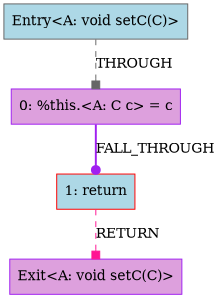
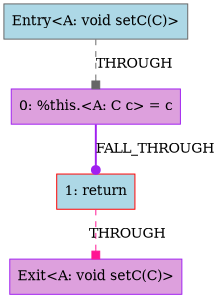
  digraph {
    node [color=purple fillcolor=lightblue shape=box style=filled]
    edge [arrowhead=box style=dashed]
    n1 [color=gray40 label="Entry<A: void setC(C)>"]
    n2 [fillcolor=plum label="0: %this.<A: C c> = c"]
    n3 [color=red label="1: return"]
    n4 [fillcolor=plum label="Exit<A: void setC(C)>"]
    n1 -> n2 [color=gray40 label=THROUGH]
    n2 -> n3 [arrowhead=dot color=purple label=FALL_THROUGH style=bold]
-   n3 -> n4 [color=deeppink label=RETURN]
+   n3 -> n4 [color=deeppink label=THROUGH]
  }
